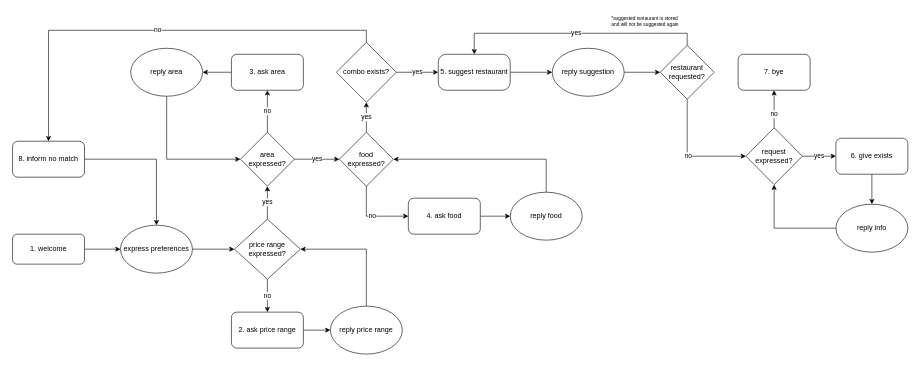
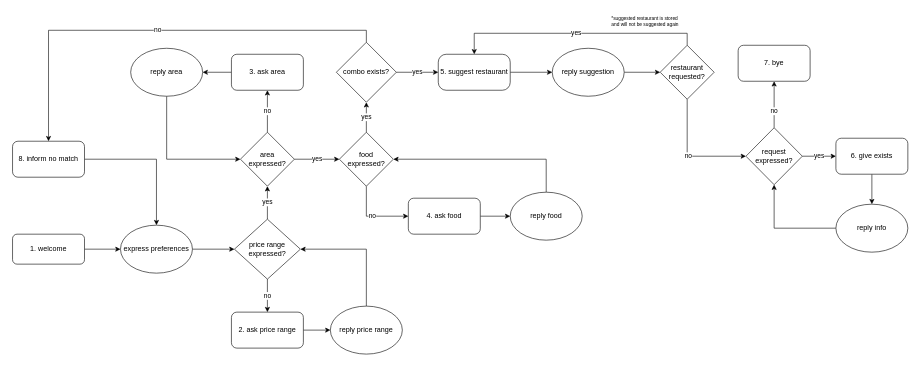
  <mxCell id="0" />
  <mxCell id="1" parent="0" />
  <mxCell id="2" style="edgeStyle=orthogonalEdgeStyle;rounded=0;orthogonalLoop=1;jettySize=auto;html=1;exitX=1;exitY=0.5;exitDx=0;exitDy=0;entryX=0;entryY=0.5;entryDx=0;entryDy=0;" parent="1" source="3" target="5" edge="1"><mxGeometry relative="1" as="geometry" /></mxCell>
  <mxCell id="3" value="1. welcome" style="rounded=1;whiteSpace=wrap;html=1;" parent="1" vertex="1"><mxGeometry x="20" y="390" width="120" height="50" as="geometry" /></mxCell>
  <mxCell id="4" style="edgeStyle=orthogonalEdgeStyle;rounded=0;orthogonalLoop=1;jettySize=auto;html=1;exitX=1;exitY=0.5;exitDx=0;exitDy=0;entryX=0;entryY=0.5;entryDx=0;entryDy=0;" parent="1" source="5" target="10" edge="1"><mxGeometry relative="1" as="geometry" /></mxCell>
  <mxCell id="5" value="express preferences" style="ellipse;whiteSpace=wrap;html=1;" parent="1" vertex="1"><mxGeometry x="200" y="375" width="120" height="80" as="geometry" /></mxCell>
  <mxCell id="6" style="edgeStyle=orthogonalEdgeStyle;rounded=0;orthogonalLoop=1;jettySize=auto;html=1;exitX=1;exitY=0.5;exitDx=0;exitDy=0;entryX=0.5;entryY=0;entryDx=0;entryDy=0;" parent="1" source="7" target="5" edge="1"><mxGeometry relative="1" as="geometry" /></mxCell>
  <mxCell id="7" value="8. inform no match" style="rounded=1;whiteSpace=wrap;html=1;" parent="1" vertex="1"><mxGeometry x="20" y="235" width="120" height="60" as="geometry" /></mxCell>
  <mxCell id="8" value="no" style="edgeStyle=orthogonalEdgeStyle;rounded=0;orthogonalLoop=1;jettySize=auto;html=1;exitX=0.5;exitY=1;exitDx=0;exitDy=0;entryX=0.5;entryY=0;entryDx=0;entryDy=0;" parent="1" source="10" target="12" edge="1"><mxGeometry relative="1" as="geometry" /></mxCell>
  <mxCell id="9" value="yes" style="edgeStyle=orthogonalEdgeStyle;rounded=0;orthogonalLoop=1;jettySize=auto;html=1;exitX=0.5;exitY=0;exitDx=0;exitDy=0;entryX=0.5;entryY=1;entryDx=0;entryDy=0;" parent="1" source="10" target="17" edge="1"><mxGeometry relative="1" as="geometry" /></mxCell>
  <mxCell id="10" value="price range expressed?" style="rhombus;whiteSpace=wrap;html=1;" parent="1" vertex="1"><mxGeometry x="390" y="365" width="110" height="100" as="geometry" /></mxCell>
  <mxCell id="11" style="edgeStyle=orthogonalEdgeStyle;rounded=0;orthogonalLoop=1;jettySize=auto;html=1;exitX=1;exitY=0.5;exitDx=0;exitDy=0;entryX=0;entryY=0.5;entryDx=0;entryDy=0;" parent="1" source="12" target="14" edge="1"><mxGeometry relative="1" as="geometry" /></mxCell>
  <mxCell id="12" value="2. ask price range" style="rounded=1;whiteSpace=wrap;html=1;" parent="1" vertex="1"><mxGeometry x="385" y="520" width="120" height="60" as="geometry" /></mxCell>
  <mxCell id="13" style="edgeStyle=orthogonalEdgeStyle;rounded=0;orthogonalLoop=1;jettySize=auto;html=1;exitX=0.5;exitY=0;exitDx=0;exitDy=0;entryX=1;entryY=0.5;entryDx=0;entryDy=0;" parent="1" source="14" target="10" edge="1"><mxGeometry relative="1" as="geometry" /></mxCell>
  <mxCell id="14" value="reply price range" style="ellipse;whiteSpace=wrap;html=1;" parent="1" vertex="1"><mxGeometry x="550" y="510" width="120" height="80" as="geometry" /></mxCell>
  <mxCell id="15" value="no" style="edgeStyle=orthogonalEdgeStyle;rounded=0;orthogonalLoop=1;jettySize=auto;html=1;exitX=0.5;exitY=0;exitDx=0;exitDy=0;entryX=0.5;entryY=1;entryDx=0;entryDy=0;" parent="1" source="17" target="19" edge="1"><mxGeometry relative="1" as="geometry" /></mxCell>
  <mxCell id="16" value="yes" style="edgeStyle=orthogonalEdgeStyle;rounded=0;orthogonalLoop=1;jettySize=auto;html=1;exitX=1;exitY=0.5;exitDx=0;exitDy=0;entryX=0;entryY=0.5;entryDx=0;entryDy=0;" parent="1" source="17" target="24" edge="1"><mxGeometry relative="1" as="geometry" /></mxCell>
  <mxCell id="17" value="area expressed?" style="rhombus;whiteSpace=wrap;html=1;" parent="1" vertex="1"><mxGeometry x="400" y="220" width="90" height="90" as="geometry" /></mxCell>
  <mxCell id="18" style="edgeStyle=orthogonalEdgeStyle;rounded=0;orthogonalLoop=1;jettySize=auto;html=1;exitX=0;exitY=0.5;exitDx=0;exitDy=0;entryX=1;entryY=0.5;entryDx=0;entryDy=0;" parent="1" source="19" target="21" edge="1"><mxGeometry relative="1" as="geometry" /></mxCell>
  <mxCell id="19" value="3. ask area" style="rounded=1;whiteSpace=wrap;html=1;" parent="1" vertex="1"><mxGeometry x="385" y="90" width="120" height="60" as="geometry" /></mxCell>
  <mxCell id="20" style="edgeStyle=orthogonalEdgeStyle;rounded=0;orthogonalLoop=1;jettySize=auto;html=1;exitX=0.5;exitY=1;exitDx=0;exitDy=0;entryX=0;entryY=0.5;entryDx=0;entryDy=0;" parent="1" source="21" target="17" edge="1"><mxGeometry relative="1" as="geometry" /></mxCell>
  <mxCell id="21" value="reply area" style="ellipse;whiteSpace=wrap;html=1;" parent="1" vertex="1"><mxGeometry x="217" y="80" width="120" height="80" as="geometry" /></mxCell>
  <mxCell id="22" value="no" style="edgeStyle=orthogonalEdgeStyle;rounded=0;orthogonalLoop=1;jettySize=auto;html=1;exitX=0.5;exitY=1;exitDx=0;exitDy=0;entryX=0;entryY=0.5;entryDx=0;entryDy=0;" parent="1" source="24" target="26" edge="1"><mxGeometry relative="1" as="geometry" /></mxCell>
  <mxCell id="23" value="yes" style="edgeStyle=orthogonalEdgeStyle;rounded=0;orthogonalLoop=1;jettySize=auto;html=1;exitX=0.5;exitY=0;exitDx=0;exitDy=0;entryX=0.5;entryY=1;entryDx=0;entryDy=0;" parent="1" source="24" target="31" edge="1"><mxGeometry relative="1" as="geometry" /></mxCell>
  <mxCell id="24" value="food expressed?" style="rhombus;whiteSpace=wrap;html=1;" parent="1" vertex="1"><mxGeometry x="565" y="220" width="90" height="90" as="geometry" /></mxCell>
  <mxCell id="25" style="edgeStyle=orthogonalEdgeStyle;rounded=0;orthogonalLoop=1;jettySize=auto;html=1;exitX=1;exitY=0.5;exitDx=0;exitDy=0;entryX=0;entryY=0.5;entryDx=0;entryDy=0;" parent="1" source="26" target="28" edge="1"><mxGeometry relative="1" as="geometry" /></mxCell>
  <mxCell id="26" value="4. ask food" style="rounded=1;whiteSpace=wrap;html=1;" parent="1" vertex="1"><mxGeometry x="680" y="330" width="120" height="60" as="geometry" /></mxCell>
  <mxCell id="27" style="edgeStyle=orthogonalEdgeStyle;rounded=0;orthogonalLoop=1;jettySize=auto;html=1;exitX=0.5;exitY=0;exitDx=0;exitDy=0;entryX=1;entryY=0.5;entryDx=0;entryDy=0;" parent="1" source="28" target="24" edge="1"><mxGeometry relative="1" as="geometry" /></mxCell>
  <mxCell id="28" value="reply food" style="ellipse;whiteSpace=wrap;html=1;" parent="1" vertex="1"><mxGeometry x="849.93" y="320" width="120" height="80" as="geometry" /></mxCell>
  <mxCell id="29" value="no" style="edgeStyle=orthogonalEdgeStyle;rounded=0;orthogonalLoop=1;jettySize=auto;html=1;exitX=0.5;exitY=0;exitDx=0;exitDy=0;entryX=0.5;entryY=0;entryDx=0;entryDy=0;" parent="1" source="31" target="7" edge="1"><mxGeometry relative="1" as="geometry" /></mxCell>
  <mxCell id="30" value="yes" style="edgeStyle=orthogonalEdgeStyle;rounded=0;orthogonalLoop=1;jettySize=auto;html=1;exitX=1;exitY=0.5;exitDx=0;exitDy=0;" parent="1" source="31" target="33" edge="1"><mxGeometry relative="1" as="geometry" /></mxCell>
  <mxCell id="31" value="combo exists?" style="rhombus;whiteSpace=wrap;html=1;" parent="1" vertex="1"><mxGeometry x="560" y="70" width="100" height="100" as="geometry" /></mxCell>
  <mxCell id="32" style="edgeStyle=orthogonalEdgeStyle;rounded=0;orthogonalLoop=1;jettySize=auto;html=1;exitX=1;exitY=0.5;exitDx=0;exitDy=0;entryX=0;entryY=0.5;entryDx=0;entryDy=0;" parent="1" source="33" target="35" edge="1"><mxGeometry relative="1" as="geometry" /></mxCell>
  <mxCell id="33" value="5. suggest restaurant" style="rounded=1;whiteSpace=wrap;html=1;arcSize=22;" parent="1" vertex="1"><mxGeometry x="729.93" y="90" width="120" height="60" as="geometry" /></mxCell>
  <mxCell id="34" style="edgeStyle=orthogonalEdgeStyle;rounded=0;orthogonalLoop=1;jettySize=auto;html=1;exitX=1;exitY=0.5;exitDx=0;exitDy=0;entryX=0;entryY=0.5;entryDx=0;entryDy=0;" parent="1" source="35" target="38" edge="1"><mxGeometry relative="1" as="geometry" /></mxCell>
  <mxCell id="35" value="reply suggestion" style="ellipse;whiteSpace=wrap;html=1;" parent="1" vertex="1"><mxGeometry x="920" y="80" width="120" height="80" as="geometry" /></mxCell>
  <mxCell id="36" value="yes" style="edgeStyle=orthogonalEdgeStyle;rounded=0;orthogonalLoop=1;jettySize=auto;html=1;exitX=0.5;exitY=0;exitDx=0;exitDy=0;entryX=0.5;entryY=0;entryDx=0;entryDy=0;" parent="1" source="38" target="33" edge="1"><mxGeometry relative="1" as="geometry" /></mxCell>
  <mxCell id="37" value="no" style="edgeStyle=orthogonalEdgeStyle;rounded=0;orthogonalLoop=1;jettySize=auto;html=1;exitX=0.5;exitY=1;exitDx=0;exitDy=0;entryX=0;entryY=0.5;entryDx=0;entryDy=0;" parent="1" source="38" target="47" edge="1"><mxGeometry relative="1" as="geometry" /></mxCell>
  <mxCell id="38" value="restaurant requested?" style="rhombus;whiteSpace=wrap;html=1;" parent="1" vertex="1"><mxGeometry x="1100" y="75" width="90" height="90" as="geometry" /></mxCell>
  <mxCell id="39" value="*suggested restaurant is stored and will not be suggested again" style="text;html=1;strokeColor=none;fillColor=none;align=left;verticalAlign=middle;whiteSpace=wrap;rounded=0;fontSize=8;" parent="1" vertex="1"><mxGeometry x="1017" y="20" width="126" height="30" as="geometry" /></mxCell>
  <mxCell id="40" style="edgeStyle=orthogonalEdgeStyle;rounded=0;orthogonalLoop=1;jettySize=auto;html=1;exitX=0.5;exitY=1;exitDx=0;exitDy=0;entryX=0.5;entryY=0;entryDx=0;entryDy=0;" parent="1" source="41" target="43" edge="1"><mxGeometry relative="1" as="geometry" /></mxCell>
  <mxCell id="41" value="6. give exists" style="rounded=1;whiteSpace=wrap;html=1;" parent="1" vertex="1"><mxGeometry x="1393" y="230" width="120" height="60" as="geometry" /></mxCell>
  <mxCell id="42" style="edgeStyle=orthogonalEdgeStyle;rounded=0;orthogonalLoop=1;jettySize=auto;html=1;exitX=0;exitY=0.5;exitDx=0;exitDy=0;entryX=0.5;entryY=1;entryDx=0;entryDy=0;" parent="1" source="43" target="47" edge="1"><mxGeometry relative="1" as="geometry" /></mxCell>
  <mxCell id="43" value="reply info" style="ellipse;whiteSpace=wrap;html=1;" parent="1" vertex="1"><mxGeometry x="1393" y="340" width="120" height="80" as="geometry" /></mxCell>
  <mxCell id="44" value="yes" style="edgeStyle=orthogonalEdgeStyle;rounded=0;orthogonalLoop=1;jettySize=auto;html=1;exitX=1;exitY=0.5;exitDx=0;exitDy=0;entryX=0;entryY=0.5;entryDx=0;entryDy=0;" parent="1" source="47" target="41" edge="1"><mxGeometry relative="1" as="geometry" /></mxCell>
  <mxCell id="45" style="edgeStyle=orthogonalEdgeStyle;rounded=0;orthogonalLoop=1;jettySize=auto;html=1;exitX=0.5;exitY=0;exitDx=0;exitDy=0;entryX=0.5;entryY=1;entryDx=0;entryDy=0;" parent="1" source="47" target="48" edge="1"><mxGeometry relative="1" as="geometry" /></mxCell>
  <mxCell id="46" value="no" style="edgeLabel;html=1;align=center;verticalAlign=middle;resizable=0;points=[];" parent="45" vertex="1" connectable="0"><mxGeometry x="-0.27" y="1" relative="1" as="geometry"><mxPoint as="offset" /></mxGeometry></mxCell>
  <mxCell id="47" value="request expressed?" style="rhombus;whiteSpace=wrap;html=1;" parent="1" vertex="1"><mxGeometry x="1243" y="212.5" width="94" height="95" as="geometry" /></mxCell>
- <mxCell id="48" value="7. bye" style="rounded=1;whiteSpace=wrap;html=1;" parent="1" vertex="1"><mxGeometry x="1230" y="90" width="120" height="60" as="geometry" /></mxCell>
+ <mxCell id="48" value="7. bye" style="rounded=1;whiteSpace=wrap;html=1;" parent="1" vertex="1"><mxGeometry x="1230" y="75" width="120" height="60" as="geometry" /></mxCell>
